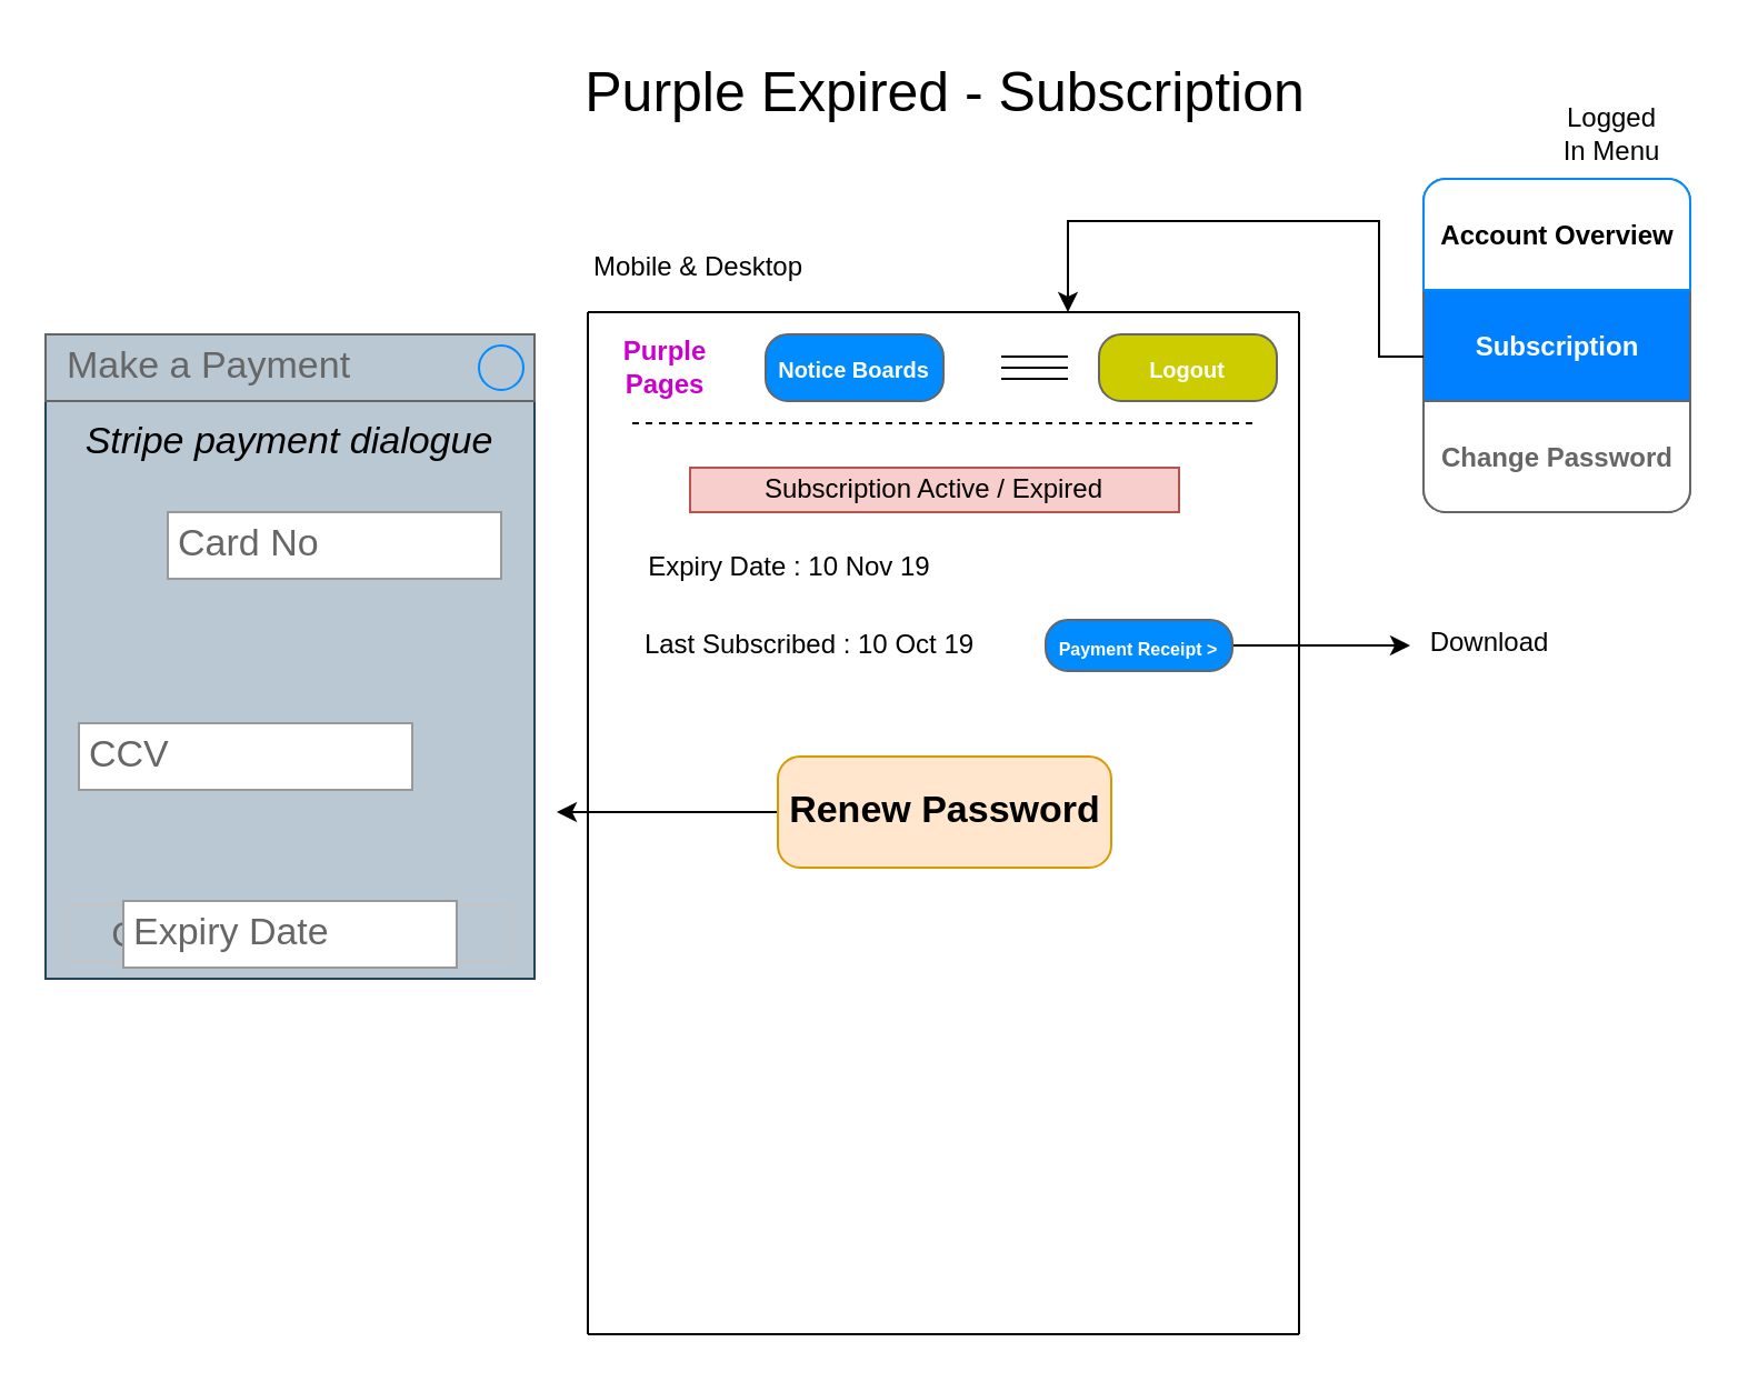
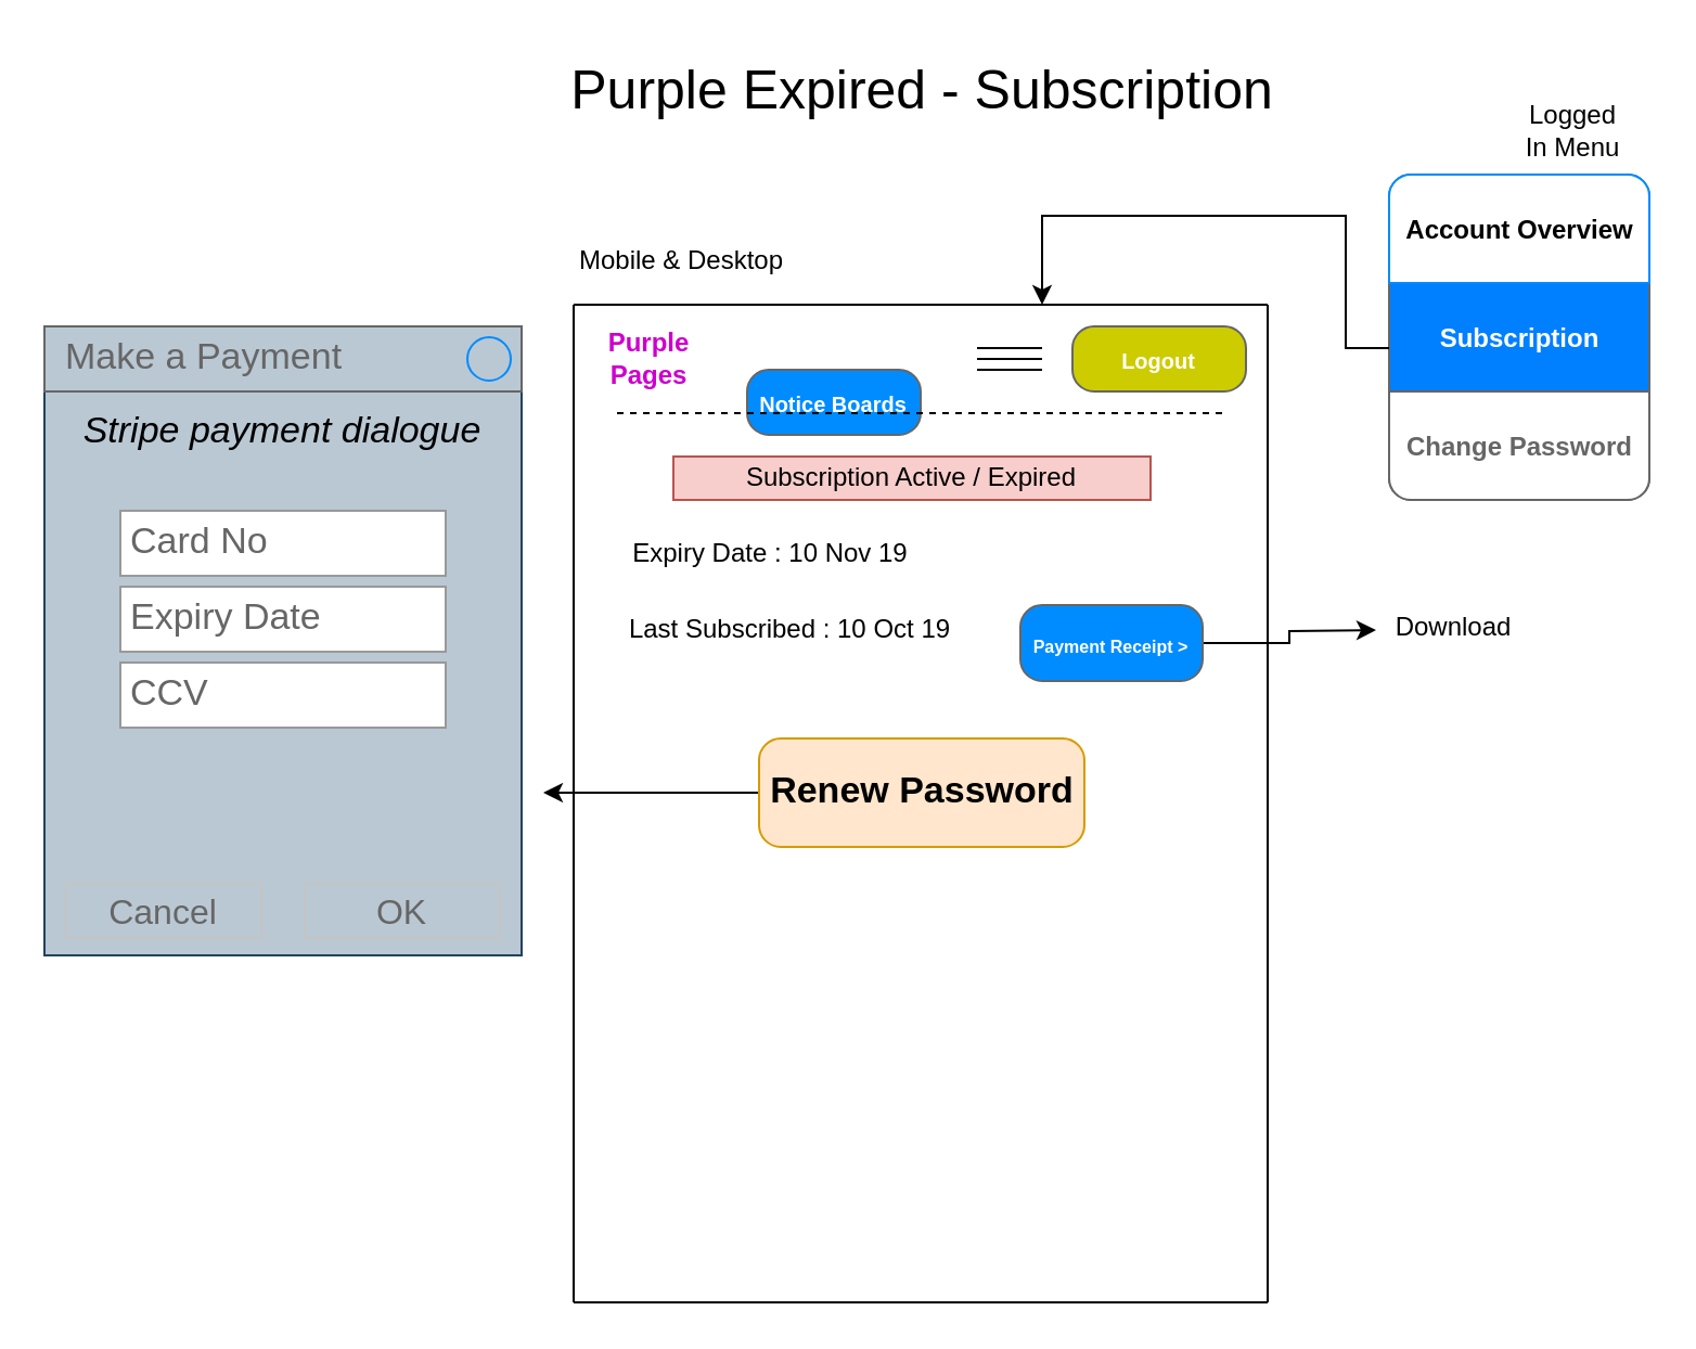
  <mxCell id="0" />
  <mxCell id="1" parent="0" />
  <mxCell id="2" value="Purple Expired - Subscription" style="text;html=1;strokeColor=none;fillColor=none;align=center;verticalAlign=middle;whiteSpace=wrap;rounded=0;fontSize=25;" parent="1" vertex="1"><mxGeometry x="110" y="20" width="630" height="40" as="geometry" /></mxCell>
  <mxCell id="3" value="" style="endArrow=none;html=1;" parent="1" edge="1"><mxGeometry width="50" height="50" relative="1" as="geometry"><mxPoint x="264" y="140" as="sourcePoint" /><mxPoint x="584" y="140" as="targetPoint" /></mxGeometry></mxCell>
  <mxCell id="4" value="" style="endArrow=none;html=1;" parent="1" edge="1"><mxGeometry width="50" height="50" relative="1" as="geometry"><mxPoint x="264" y="600" as="sourcePoint" /><mxPoint x="264" y="140" as="targetPoint" /></mxGeometry></mxCell>
  <mxCell id="5" value="" style="endArrow=none;html=1;" parent="1" edge="1"><mxGeometry width="50" height="50" relative="1" as="geometry"><mxPoint x="584" y="600" as="sourcePoint" /><mxPoint x="584" y="140" as="targetPoint" /></mxGeometry></mxCell>
  <mxCell id="6" value="&lt;b&gt;&lt;font color=&quot;#cc00cc&quot;&gt;Purple&lt;br&gt;Pages&lt;/font&gt;&lt;/b&gt;" style="text;html=1;strokeColor=none;fillColor=none;align=center;verticalAlign=middle;whiteSpace=wrap;rounded=0;" parent="1" vertex="1"><mxGeometry x="274" y="150" width="50" height="30" as="geometry" /></mxCell>
- <mxCell id="7" value="&lt;font style=&quot;font-size: 10px&quot;&gt;Notice Boards&lt;/font&gt;" style="strokeWidth=1;shadow=0;dashed=0;align=center;html=1;shape=mxgraph.mockup.buttons.button;strokeColor=#666666;fontColor=#ffffff;mainText=;buttonStyle=round;fontSize=17;fontStyle=1;fillColor=#008cff;whiteSpace=wrap;" parent="1" vertex="1"><mxGeometry x="344" y="150" width="80" height="30" as="geometry" /></mxCell>
+ <mxCell id="7" value="&lt;font style=&quot;font-size: 10px&quot;&gt;Notice Boards&lt;/font&gt;" style="strokeWidth=1;shadow=0;dashed=0;align=center;html=1;shape=mxgraph.mockup.buttons.button;strokeColor=#666666;fontColor=#ffffff;mainText=;buttonStyle=round;fontSize=17;fontStyle=1;fillColor=#008cff;whiteSpace=wrap;" parent="1" vertex="1"><mxGeometry x="344" y="170" width="80" height="30" as="geometry" /></mxCell>
  <mxCell id="8" value="&lt;span style=&quot;font-size: 10px&quot;&gt;Logout&lt;/span&gt;" style="strokeWidth=1;shadow=0;dashed=0;align=center;html=1;shape=mxgraph.mockup.buttons.button;strokeColor=#666666;fontColor=#ffffff;mainText=;buttonStyle=round;fontSize=17;fontStyle=1;fillColor=#CCCC00;whiteSpace=wrap;" parent="1" vertex="1"><mxGeometry x="494" y="150" width="80" height="30" as="geometry" /></mxCell>
  <mxCell id="9" value="" style="endArrow=none;dashed=1;html=1;" parent="1" edge="1"><mxGeometry width="50" height="50" relative="1" as="geometry"><mxPoint x="284" y="190" as="sourcePoint" /><mxPoint x="564" y="190" as="targetPoint" /></mxGeometry></mxCell>
  <mxCell id="10" value="" style="endArrow=none;html=1;" parent="1" edge="1"><mxGeometry width="50" height="50" relative="1" as="geometry"><mxPoint x="264" y="600" as="sourcePoint" /><mxPoint x="584" y="600" as="targetPoint" /></mxGeometry></mxCell>
  <mxCell id="11" value="Mobile &amp;amp; Desktop" style="text;html=1;strokeColor=none;fillColor=none;align=center;verticalAlign=middle;whiteSpace=wrap;rounded=0;" parent="1" vertex="1"><mxGeometry x="264" y="110" width="100" height="20" as="geometry" /></mxCell>
  <mxCell id="12" value="" style="endArrow=none;html=1;" parent="1" edge="1"><mxGeometry width="50" height="50" relative="1" as="geometry"><mxPoint x="450" y="160" as="sourcePoint" /><mxPoint x="480" y="160" as="targetPoint" /></mxGeometry></mxCell>
  <mxCell id="13" value="" style="endArrow=none;html=1;" parent="1" edge="1"><mxGeometry width="50" height="50" relative="1" as="geometry"><mxPoint x="450" y="165" as="sourcePoint" /><mxPoint x="480" y="165" as="targetPoint" /></mxGeometry></mxCell>
  <mxCell id="14" value="" style="endArrow=none;html=1;" parent="1" edge="1"><mxGeometry width="50" height="50" relative="1" as="geometry"><mxPoint x="450" y="170" as="sourcePoint" /><mxPoint x="480" y="170" as="targetPoint" /></mxGeometry></mxCell>
  <mxCell id="15" value="" style="strokeWidth=1;shadow=0;dashed=0;align=center;html=1;shape=mxgraph.mockup.rrect;rSize=10;fillColor=#ffffff;strokeColor=#666666;" parent="1" vertex="1"><mxGeometry x="640" y="80" width="120" height="150" as="geometry" /></mxCell>
  <mxCell id="16" value="&lt;font style=&quot;font-size: 12px&quot;&gt;Subscription&lt;/font&gt;" style="strokeColor=inherit;fillColor=#007FFF;gradientColor=inherit;strokeWidth=1;shadow=0;dashed=0;align=center;html=1;shape=mxgraph.mockup.rrect;rSize=0;fontSize=17;fontColor=#FFFFFF;fontStyle=1;resizeWidth=1;" parent="15" vertex="1"><mxGeometry width="120" height="50" relative="1" as="geometry"><mxPoint y="50" as="offset" /></mxGeometry></mxCell>
  <mxCell id="17" value="&lt;font style=&quot;font-size: 12px&quot;&gt;Change Password&lt;/font&gt;" style="strokeColor=inherit;fillColor=inherit;gradientColor=inherit;strokeWidth=1;shadow=0;dashed=0;align=center;html=1;shape=mxgraph.mockup.bottomButton;rSize=10;fontSize=17;fontColor=#666666;fontStyle=1;resizeWidth=1;" parent="15" vertex="1"><mxGeometry y="1" width="120" height="50" relative="1" as="geometry"><mxPoint y="-50" as="offset" /></mxGeometry></mxCell>
  <mxCell id="18" value="&lt;font style=&quot;font-size: 12px&quot;&gt;Account Overview&lt;/font&gt;" style="strokeWidth=1;shadow=0;dashed=0;align=center;html=1;shape=mxgraph.mockup.topButton;rSize=10;fontSize=17;fontColor=#000000;fontStyle=1;fillColor=#FFFFFF;strokeColor=#008cff;resizeWidth=1;" parent="15" vertex="1"><mxGeometry width="120" height="50" relative="1" as="geometry" /></mxCell>
  <mxCell id="19" style="edgeStyle=orthogonalEdgeStyle;rounded=0;orthogonalLoop=1;jettySize=auto;html=1;exitX=0;exitY=0.6;exitDx=0;exitDy=0;exitPerimeter=0;" parent="15" source="16" edge="1"><mxGeometry relative="1" as="geometry"><mxPoint x="-160" y="60" as="targetPoint" /><Array as="points"><mxPoint x="-20" y="80" /><mxPoint x="-20" y="19" /><mxPoint x="-160" y="19" /></Array></mxGeometry></mxCell>
  <mxCell id="20" value="Logged In Menu" style="text;html=1;strokeColor=none;fillColor=none;align=center;verticalAlign=middle;whiteSpace=wrap;rounded=0;" parent="1" vertex="1"><mxGeometry x="700" y="50" width="50" height="20" as="geometry" /></mxCell>
  <mxCell id="21" value="Subscription Active / Expired" style="text;html=1;strokeColor=#b85450;fillColor=#f8cecc;align=center;verticalAlign=middle;whiteSpace=wrap;rounded=0;" vertex="1" parent="1"><mxGeometry x="310" y="210" width="220" height="20" as="geometry" /></mxCell>
  <mxCell id="22" value="Expiry Date : 10 Nov 19" style="text;html=1;strokeColor=none;fillColor=none;align=center;verticalAlign=middle;whiteSpace=wrap;rounded=0;" vertex="1" parent="1"><mxGeometry x="282" y="245" width="146" height="20" as="geometry" /></mxCell>
  <mxCell id="23" value="Last Subscribed : 10 Oct 19" style="text;html=1;strokeColor=none;fillColor=none;align=center;verticalAlign=middle;whiteSpace=wrap;rounded=0;" vertex="1" parent="1"><mxGeometry x="281" y="280" width="166" height="20" as="geometry" /></mxCell>
  <mxCell id="24" value="" style="edgeStyle=orthogonalEdgeStyle;rounded=0;orthogonalLoop=1;jettySize=auto;html=1;" edge="1" parent="1" source="25"><mxGeometry relative="1" as="geometry"><mxPoint x="634" y="290" as="targetPoint" /></mxGeometry></mxCell>
- <mxCell id="25" value="&lt;font style=&quot;font-size: 8px&quot;&gt;Payment Receipt &amp;gt;&lt;/font&gt;" style="strokeWidth=1;shadow=0;dashed=0;align=center;html=1;shape=mxgraph.mockup.buttons.button;strokeColor=#666666;fontColor=#ffffff;mainText=;buttonStyle=round;fontSize=17;fontStyle=1;fillColor=#008cff;whiteSpace=wrap;" vertex="1" parent="1"><mxGeometry x="470" y="278.5" width="84" height="23" as="geometry" /></mxCell>
+ <mxCell id="25" value="&lt;font style=&quot;font-size: 8px&quot;&gt;Payment Receipt &amp;gt;&lt;/font&gt;" style="strokeWidth=1;shadow=0;dashed=0;align=center;html=1;shape=mxgraph.mockup.buttons.button;strokeColor=#666666;fontColor=#ffffff;mainText=;buttonStyle=round;fontSize=17;fontStyle=1;fillColor=#008cff;whiteSpace=wrap;" vertex="1" parent="1"><mxGeometry x="470" y="278.5" width="84" height="35" as="geometry" /></mxCell>
  <mxCell id="26" style="edgeStyle=orthogonalEdgeStyle;rounded=0;orthogonalLoop=1;jettySize=auto;html=1;" edge="1" parent="1" source="27"><mxGeometry relative="1" as="geometry"><mxPoint x="250" y="365" as="targetPoint" /></mxGeometry></mxCell>
  <mxCell id="27" value="Renew Password" style="strokeWidth=1;shadow=0;dashed=0;align=center;html=1;shape=mxgraph.mockup.buttons.button;strokeColor=#d79b00;mainText=;buttonStyle=round;fontSize=17;fontStyle=1;fillColor=#ffe6cc;whiteSpace=wrap;" vertex="1" parent="1"><mxGeometry x="349.5" y="340" width="150" height="50" as="geometry" /></mxCell>
  <mxCell id="28" value="&lt;i&gt;Stripe payment dialogue&lt;/i&gt;" style="strokeWidth=1;shadow=0;dashed=0;align=center;html=1;shape=mxgraph.mockup.containers.rrect;rSize=0;strokeColor=#23445d;fontSize=17;verticalAlign=top;whiteSpace=wrap;fillColor=#bac8d3;spacingTop=32;" vertex="1" parent="1"><mxGeometry x="20" y="150" width="220" height="290" as="geometry" /></mxCell>
  <mxCell id="29" value="Make a Payment" style="strokeWidth=1;shadow=0;dashed=0;align=center;html=1;shape=mxgraph.mockup.containers.rrect;rSize=0;fontSize=17;fontColor=#666666;strokeColor=#666666;align=left;spacingLeft=8;fillColor=none;resizeWidth=1;" vertex="1" parent="28"><mxGeometry width="220" height="30" relative="1" as="geometry" /></mxCell>
  <mxCell id="30" value="" style="shape=ellipse;strokeColor=#008cff;resizable=0;fillColor=none;html=1;" vertex="1" parent="29"><mxGeometry x="1" y="0.5" width="20" height="20" relative="1" as="geometry"><mxPoint x="-25" y="-10" as="offset" /></mxGeometry></mxCell>
  <mxCell id="31" value="Cancel" style="strokeWidth=1;shadow=0;dashed=0;align=center;html=1;shape=mxgraph.mockup.containers.rrect;rSize=0;fontSize=16;fontColor=#666666;strokeColor=#c4c4c4;whiteSpace=wrap;fillColor=none;" vertex="1" parent="28"><mxGeometry x="0.25" y="1" width="90" height="25" relative="1" as="geometry"><mxPoint x="-45" y="-33" as="offset" /></mxGeometry></mxCell>
  <mxCell id="32" value="OK" style="strokeWidth=1;shadow=0;dashed=0;align=center;html=1;shape=mxgraph.mockup.containers.rrect;rSize=0;fontSize=16;fontColor=#666666;strokeColor=#c4c4c4;whiteSpace=wrap;fillColor=none;" vertex="1" parent="28"><mxGeometry x="0.75" y="1" width="90" height="25" relative="1" as="geometry"><mxPoint x="-45" y="-33" as="offset" /></mxGeometry></mxCell>
- <mxCell id="33" value="Card No" style="strokeWidth=1;shadow=0;dashed=0;align=center;html=1;shape=mxgraph.mockup.forms.pwField;strokeColor=#999999;mainText=;align=left;fillColor=#ffffff;fontColor=#666666;fontSize=17;spacingLeft=3;" vertex="1" parent="28"><mxGeometry x="55" y="80" width="150" height="30" as="geometry" /></mxCell>
- <mxCell id="34" value="Expiry Date" style="strokeWidth=1;shadow=0;dashed=0;align=center;html=1;shape=mxgraph.mockup.forms.pwField;strokeColor=#999999;mainText=;align=left;fillColor=#ffffff;fontColor=#666666;fontSize=17;spacingLeft=3;" vertex="1" parent="28"><mxGeometry x="35" y="255" width="150" height="30" as="geometry" /></mxCell>
- <mxCell id="35" value="CCV" style="strokeWidth=1;shadow=0;dashed=0;align=center;html=1;shape=mxgraph.mockup.forms.pwField;strokeColor=#999999;mainText=;align=left;fillColor=#ffffff;fontColor=#666666;fontSize=17;spacingLeft=3;" vertex="1" parent="28"><mxGeometry x="15" y="175" width="150" height="30" as="geometry" /></mxCell>
+ <mxCell id="33" value="Card No" style="strokeWidth=1;shadow=0;dashed=0;align=center;html=1;shape=mxgraph.mockup.forms.pwField;strokeColor=#999999;mainText=;align=left;fillColor=#ffffff;fontColor=#666666;fontSize=17;spacingLeft=3;" vertex="1" parent="28"><mxGeometry x="35" y="85" width="150" height="30" as="geometry" /></mxCell>
+ <mxCell id="34" value="Expiry Date" style="strokeWidth=1;shadow=0;dashed=0;align=center;html=1;shape=mxgraph.mockup.forms.pwField;strokeColor=#999999;mainText=;align=left;fillColor=#ffffff;fontColor=#666666;fontSize=17;spacingLeft=3;" vertex="1" parent="28"><mxGeometry x="35" y="120" width="150" height="30" as="geometry" /></mxCell>
+ <mxCell id="35" value="CCV" style="strokeWidth=1;shadow=0;dashed=0;align=center;html=1;shape=mxgraph.mockup.forms.pwField;strokeColor=#999999;mainText=;align=left;fillColor=#ffffff;fontColor=#666666;fontSize=17;spacingLeft=3;" vertex="1" parent="28"><mxGeometry x="35" y="155" width="150" height="30" as="geometry" /></mxCell>
  <mxCell id="36" value="Download" style="text;html=1;strokeColor=none;fillColor=none;align=center;verticalAlign=middle;whiteSpace=wrap;rounded=0;" vertex="1" parent="1"><mxGeometry x="650" y="278.5" width="40" height="20" as="geometry" /></mxCell>
